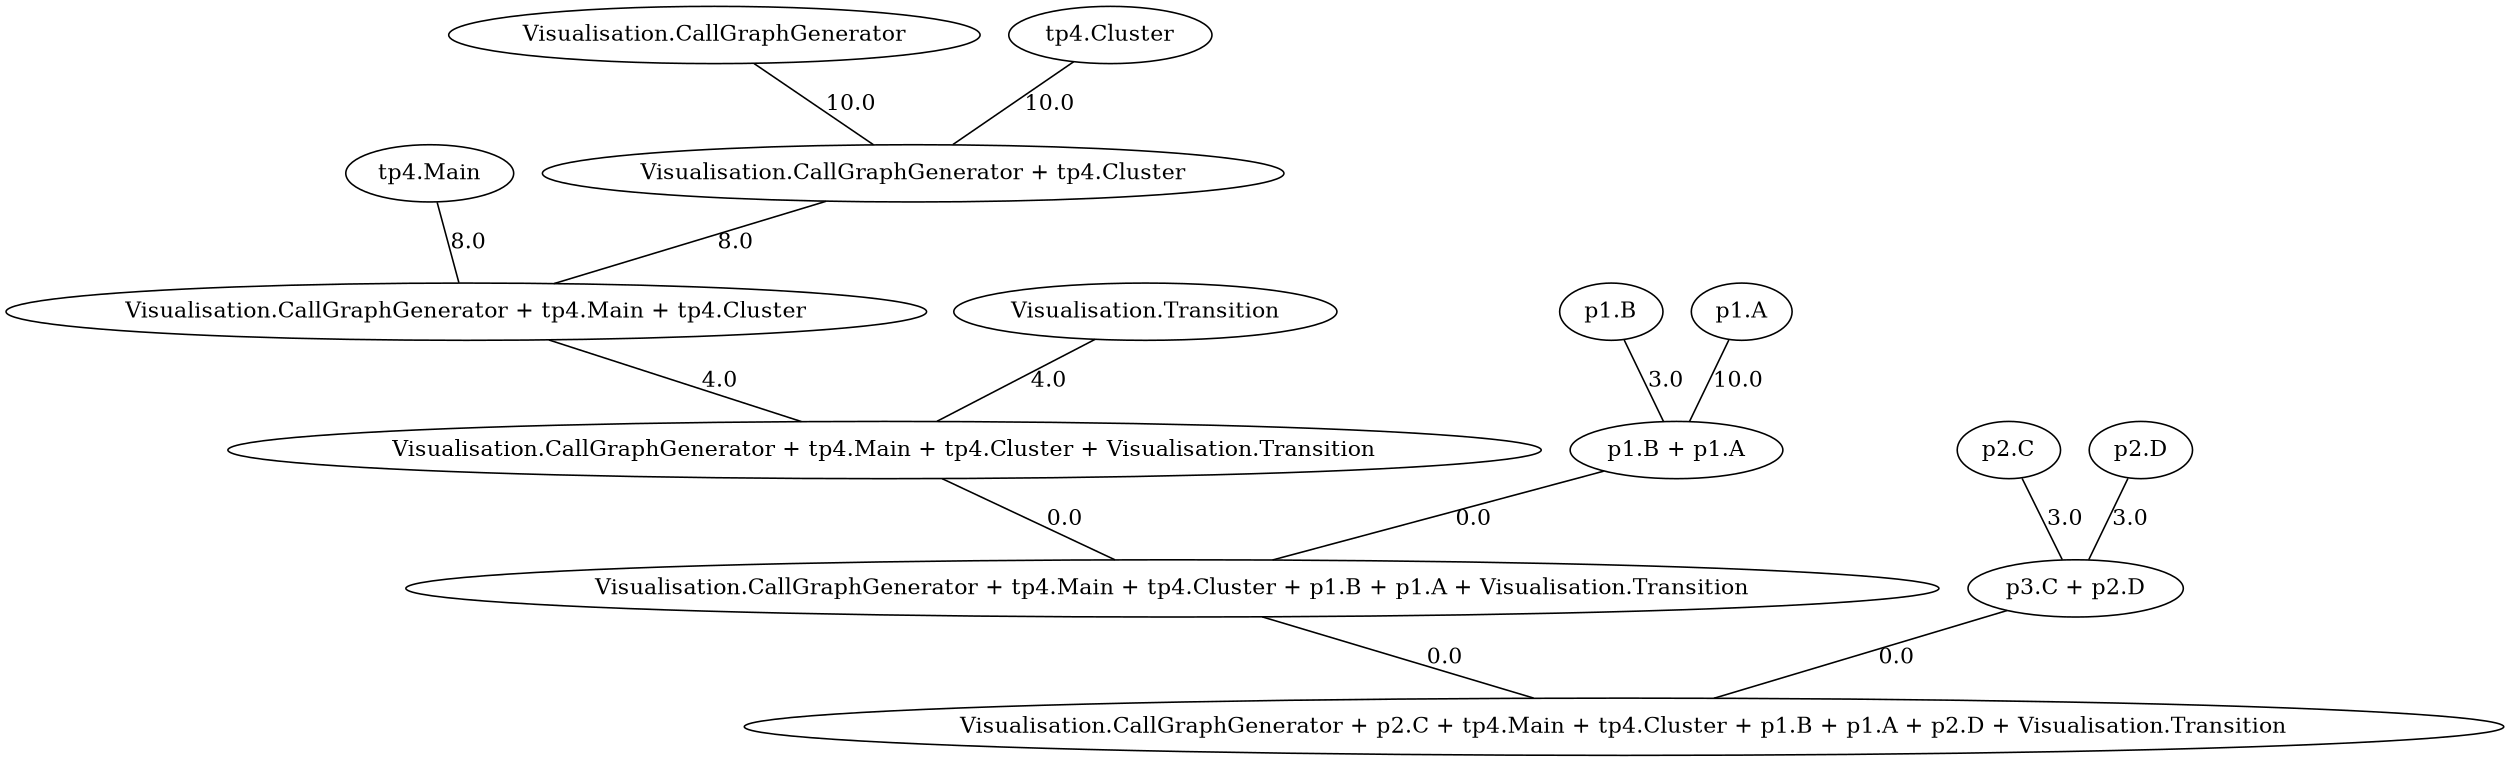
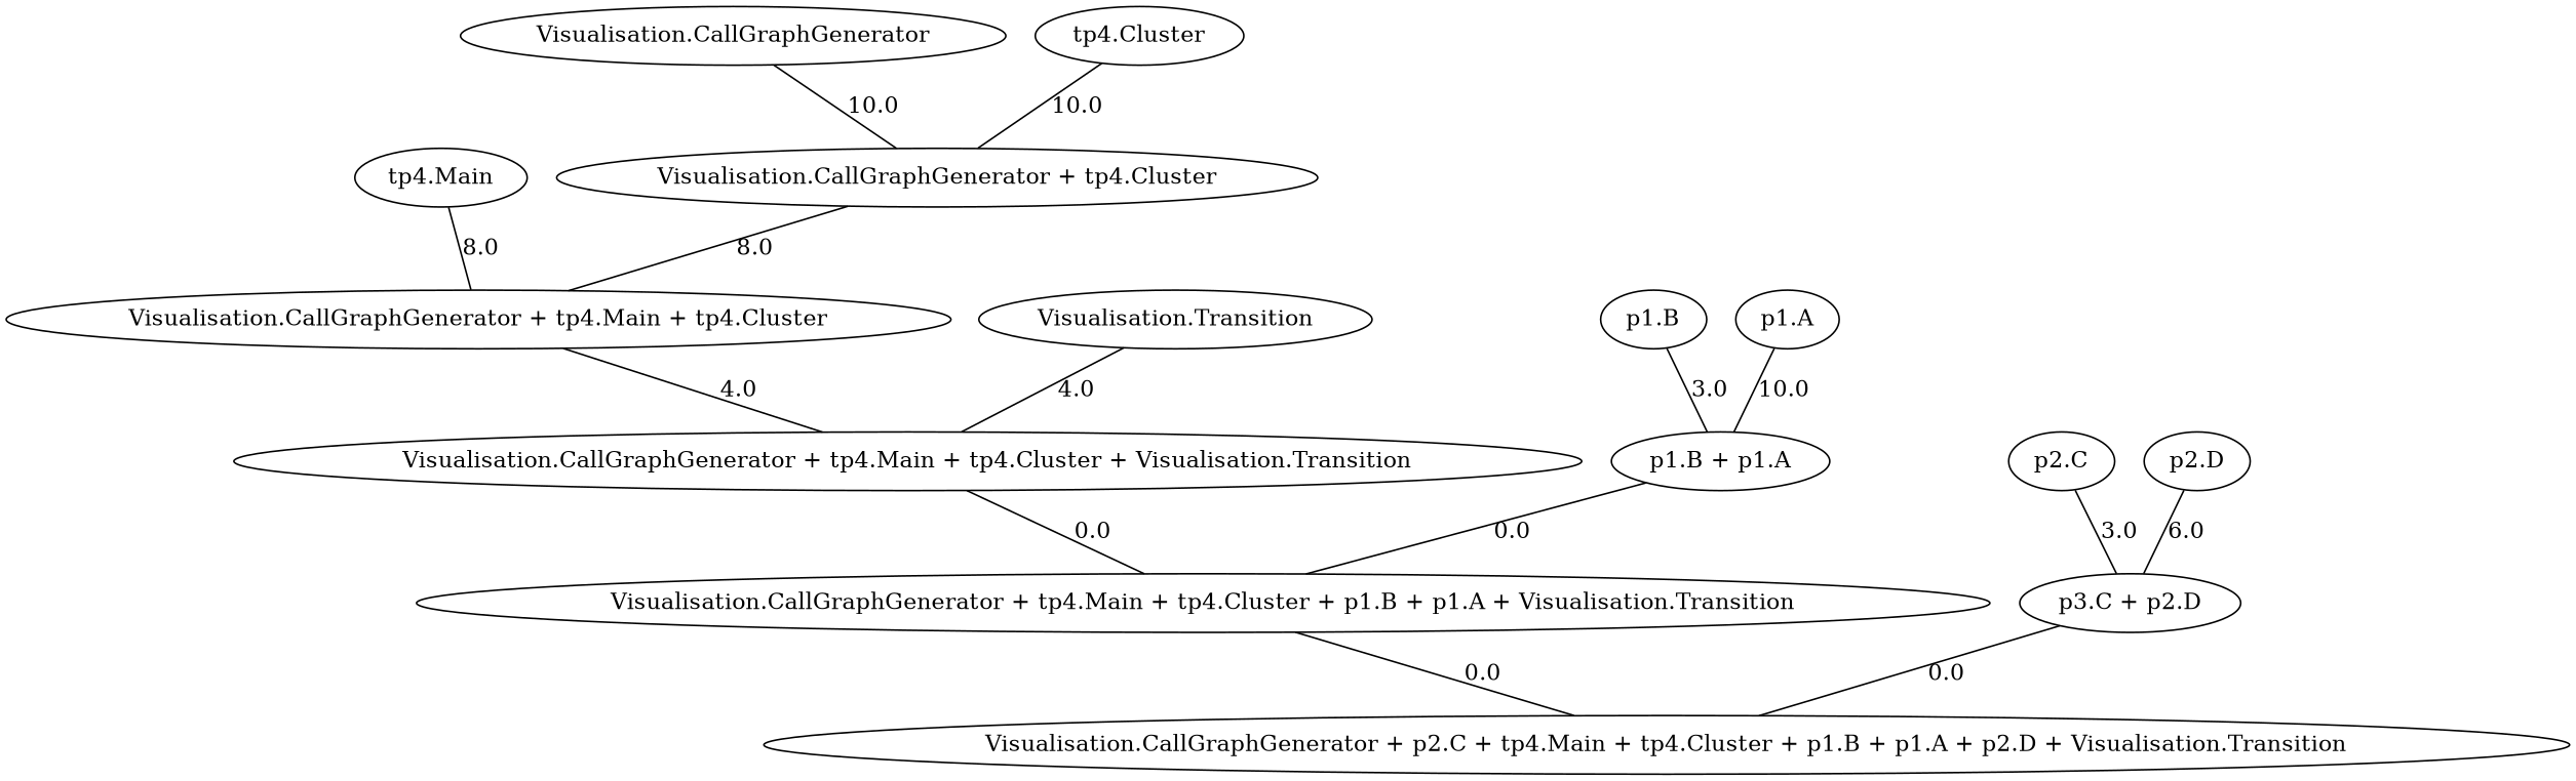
  digraph {
    edge [arrowhead=none]
    n1 [label="p3.C + p2.D"]
    "p2.C"
    "Visualisation.CallGraphGenerator + p2.C + tp4.Main + tp4.Cluster + p1.B + p1.A + p2.D + Visualisation.Transition"
    "Visualisation.CallGraphGenerator + tp4.Main + tp4.Cluster"
    "Visualisation.CallGraphGenerator + tp4.Main + tp4.Cluster + Visualisation.Transition"
    "Visualisation.CallGraphGenerator + tp4.Main + tp4.Cluster + p1.B + p1.A + Visualisation.Transition"
    "tp4.Main"
    "p1.B"
    "p1.B + p1.A"
    "Visualisation.CallGraphGenerator"
    "Visualisation.CallGraphGenerator + tp4.Cluster"
    "tp4.Cluster"
    "p2.D"
    "Visualisation.Transition"
    "p1.A"
    n1 -> "Visualisation.CallGraphGenerator + p2.C + tp4.Main + tp4.Cluster + p1.B + p1.A + p2.D + Visualisation.Transition" [label=0.0]
    "p2.C" -> n1 [label=3.0]
    "Visualisation.CallGraphGenerator + tp4.Main + tp4.Cluster" -> "Visualisation.CallGraphGenerator + tp4.Main + tp4.Cluster + Visualisation.Transition" [label=4.0]
    "Visualisation.CallGraphGenerator + tp4.Main + tp4.Cluster + Visualisation.Transition" -> "Visualisation.CallGraphGenerator + tp4.Main + tp4.Cluster + p1.B + p1.A + Visualisation.Transition" [label=0.0]
    "Visualisation.CallGraphGenerator + tp4.Main + tp4.Cluster + p1.B + p1.A + Visualisation.Transition" -> "Visualisation.CallGraphGenerator + p2.C + tp4.Main + tp4.Cluster + p1.B + p1.A + p2.D + Visualisation.Transition" [label=0.0]
    "tp4.Main" -> "Visualisation.CallGraphGenerator + tp4.Main + tp4.Cluster" [label=8.0]
    "p1.B" -> "p1.B + p1.A" [label=3.0]
    "p1.B + p1.A" -> "Visualisation.CallGraphGenerator + tp4.Main + tp4.Cluster + p1.B + p1.A + Visualisation.Transition" [label=0.0]
    "Visualisation.CallGraphGenerator" -> "Visualisation.CallGraphGenerator + tp4.Cluster" [label=10.0]
    "Visualisation.CallGraphGenerator + tp4.Cluster" -> "Visualisation.CallGraphGenerator + tp4.Main + tp4.Cluster" [label=8.0]
    "tp4.Cluster" -> "Visualisation.CallGraphGenerator + tp4.Cluster" [label=10.0]
-   "p2.D" -> n1 [label=3.0]
+   "p2.D" -> n1 [label=6.0]
    "Visualisation.Transition" -> "Visualisation.CallGraphGenerator + tp4.Main + tp4.Cluster + Visualisation.Transition" [label=4.0]
    "p1.A" -> "p1.B + p1.A" [label=10.0]
  }
